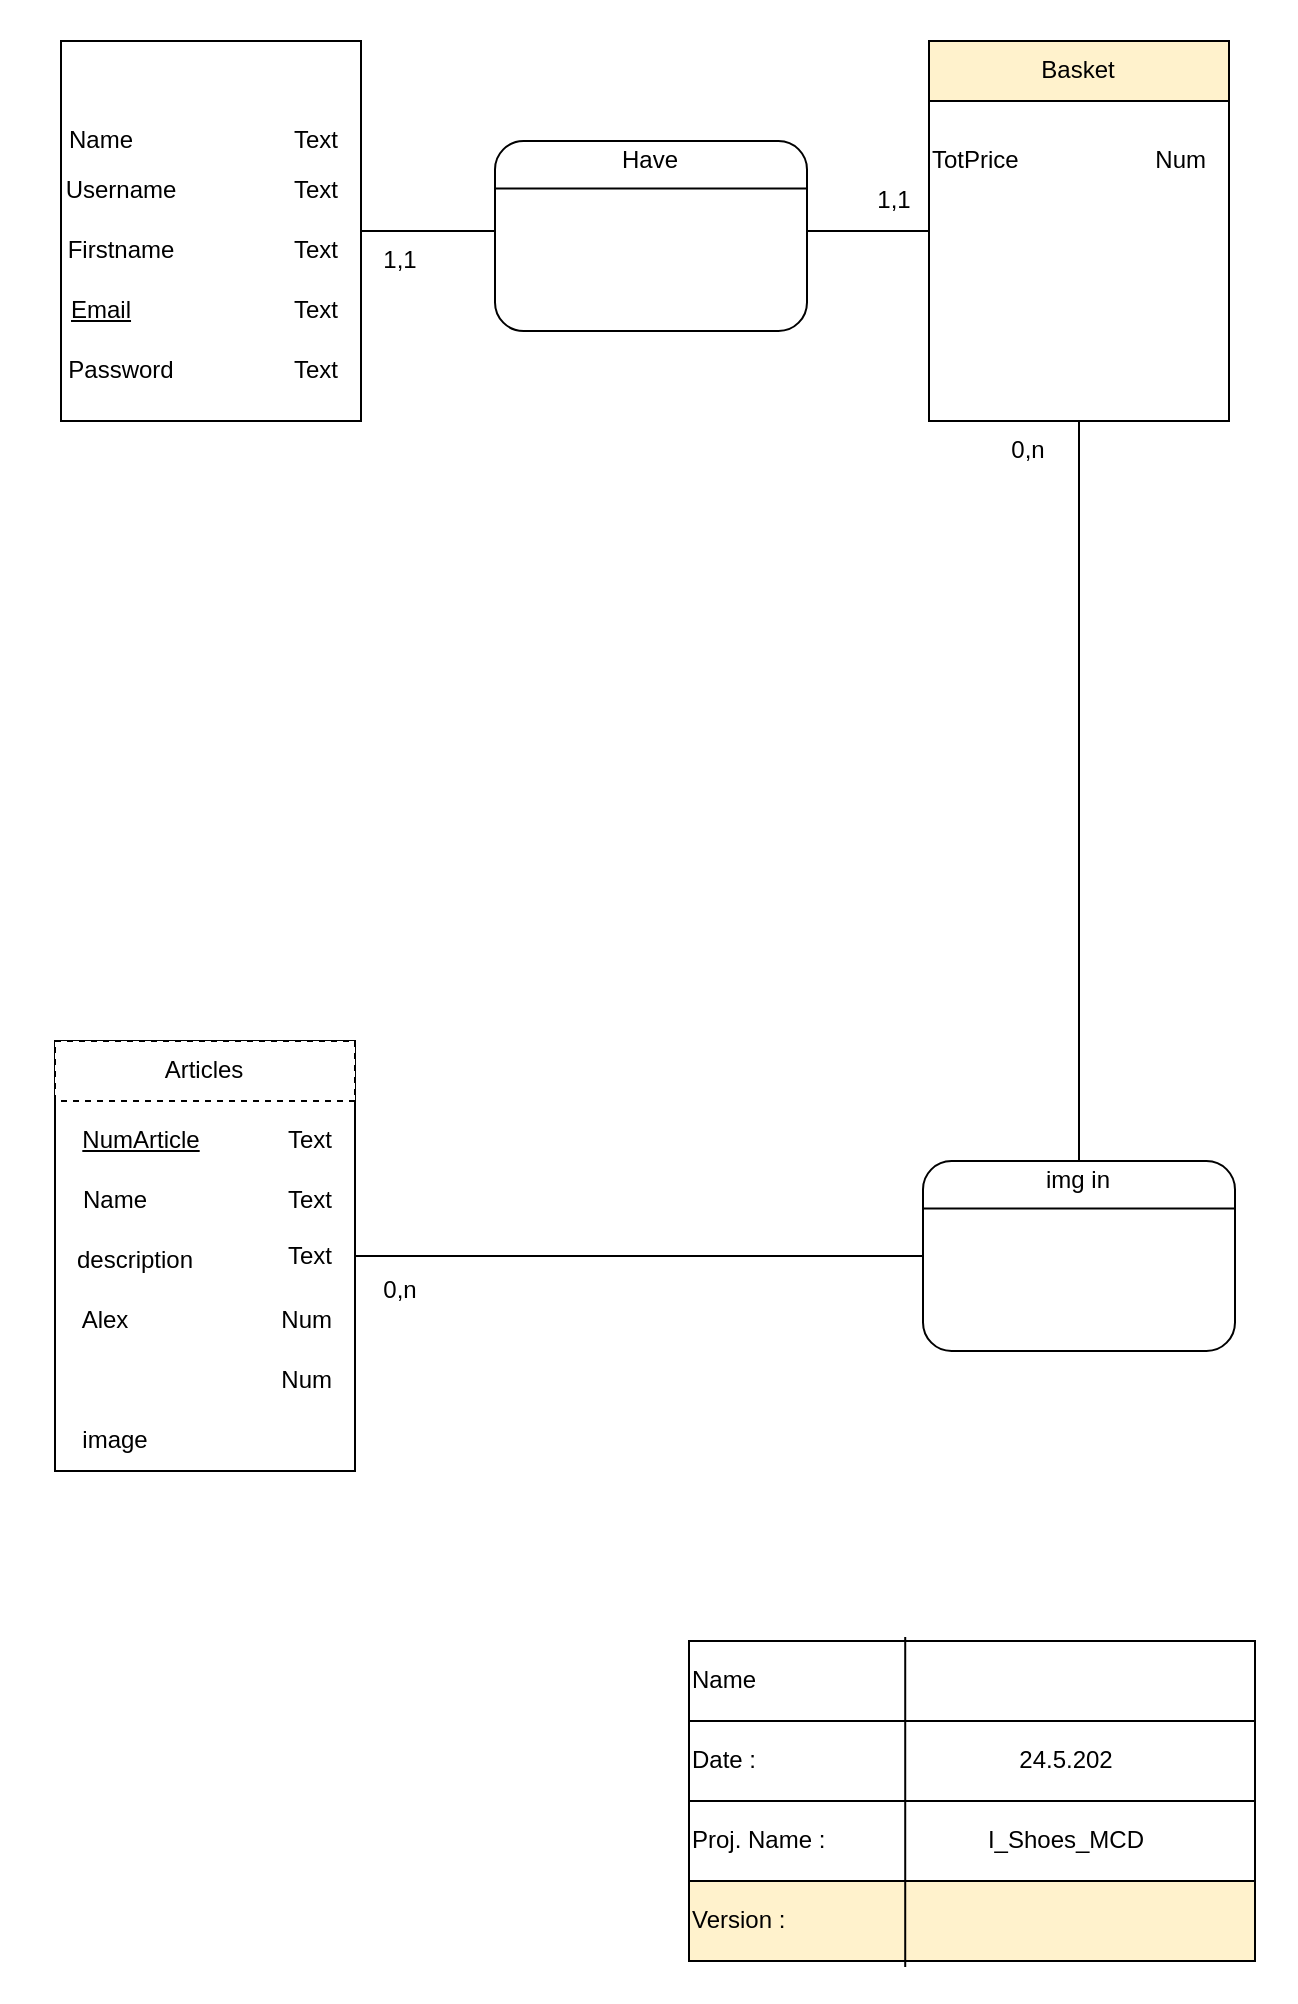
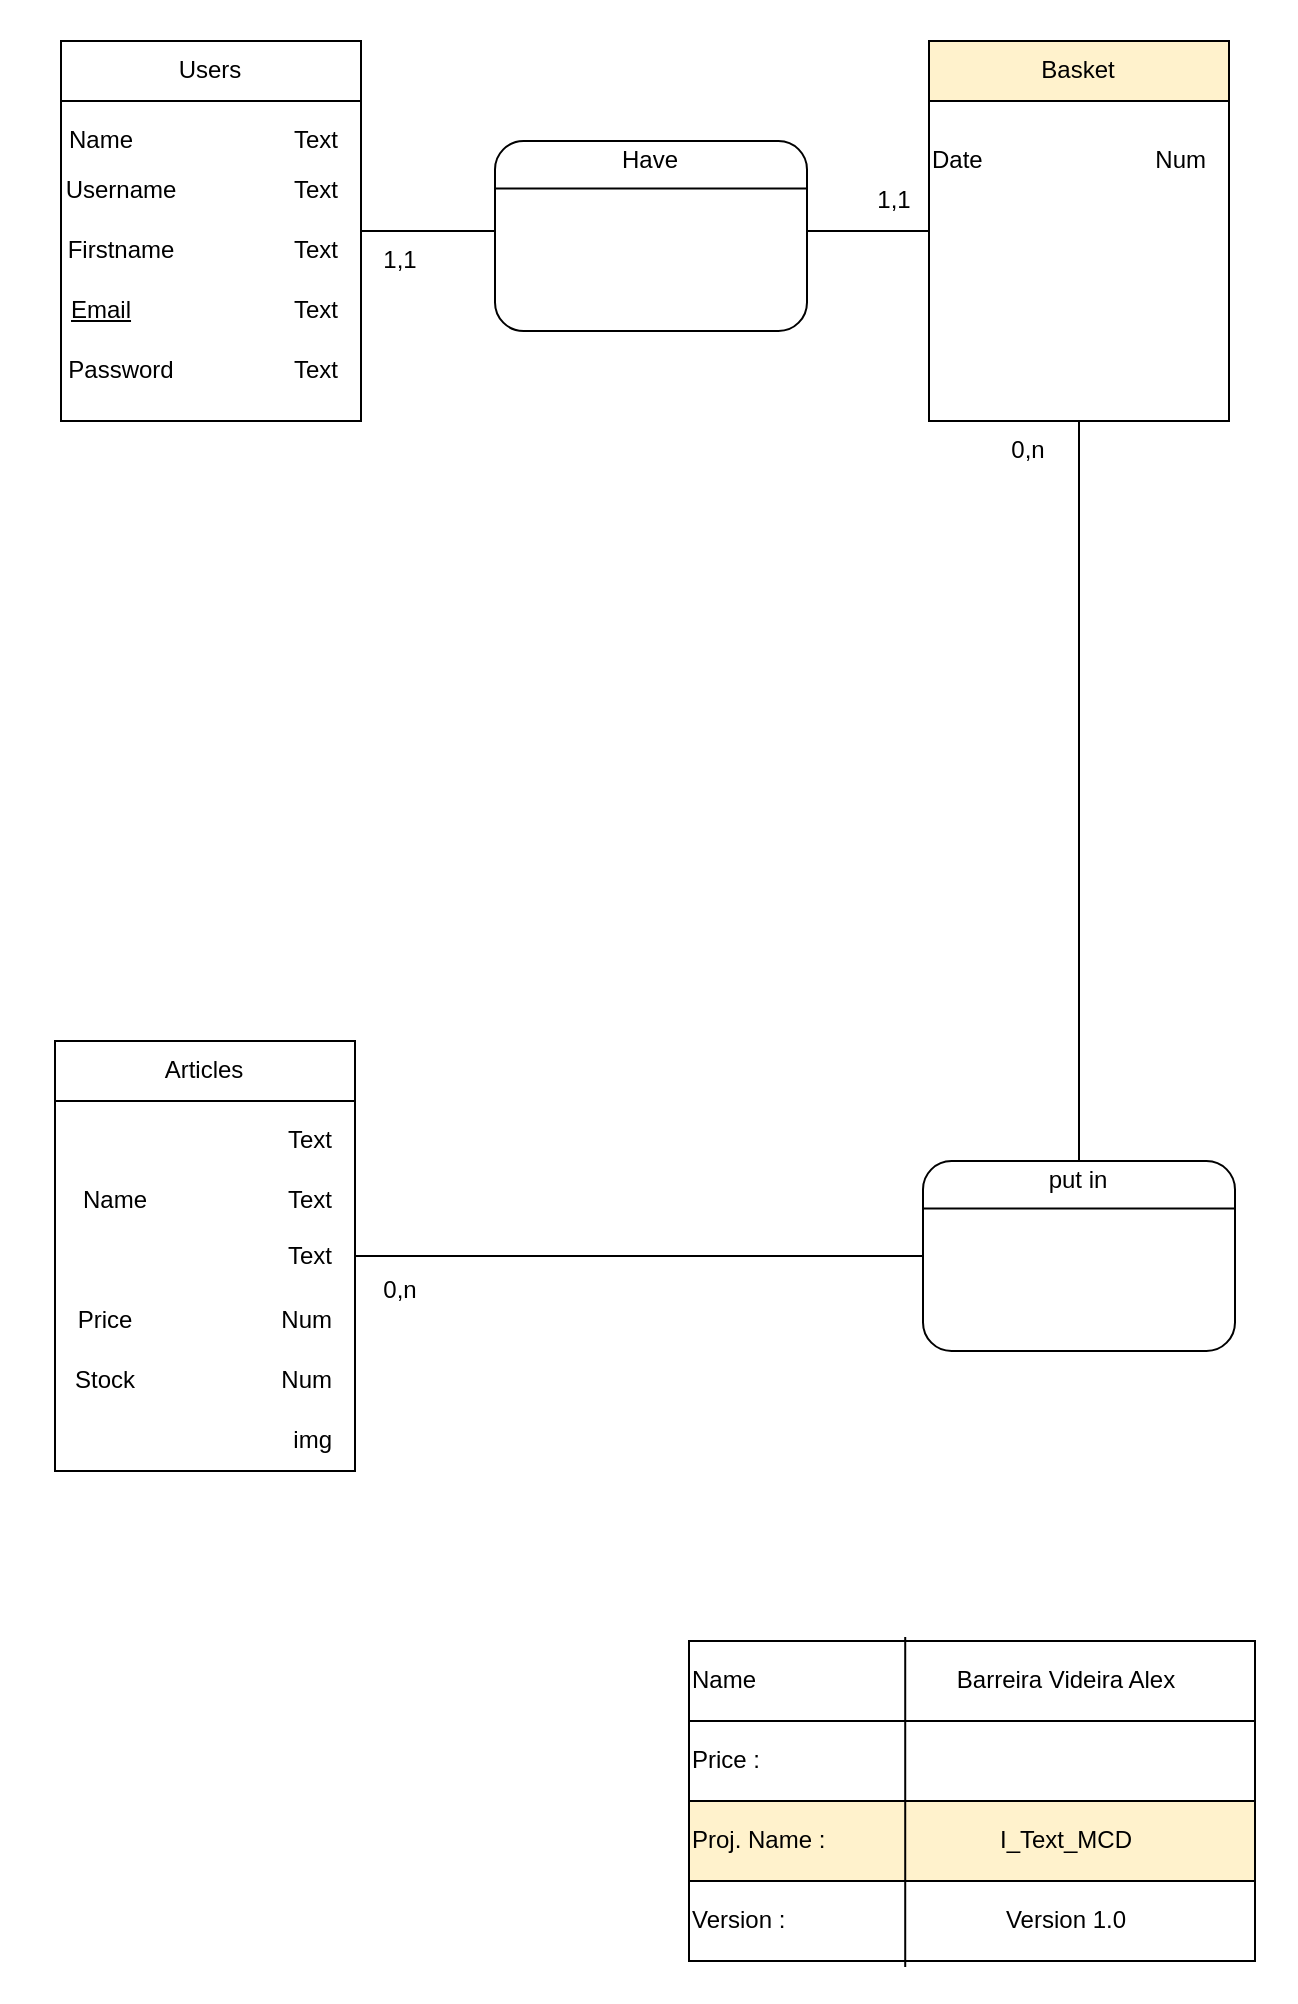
  <mxCell id="0" />
  <mxCell id="1" parent="0" />
  <mxCell id="2" style="edgeStyle=orthogonalEdgeStyle;rounded=0;orthogonalLoop=1;jettySize=auto;html=1;exitX=1;exitY=0.5;exitDx=0;exitDy=0;entryX=0;entryY=0.5;entryDx=0;entryDy=0;endArrow=none;endFill=0;" edge="1" parent="1" source="3" target="29"><mxGeometry relative="1" as="geometry" /></mxCell>
  <mxCell id="3" value="" style="rounded=0;whiteSpace=wrap;html=1;" parent="1" vertex="1"><mxGeometry x="30" y="20" width="150" height="190" as="geometry" /></mxCell>
+ <mxCell id="4" value="Users" style="rounded=0;whiteSpace=wrap;html=1;" parent="1" vertex="1"><mxGeometry x="30" y="20" width="150" height="30" as="geometry" /></mxCell>
  <mxCell id="5" value="Name" style="text;html=1;align=center;verticalAlign=middle;resizable=0;points=[];autosize=1;strokeColor=none;fillColor=none;" parent="1" vertex="1"><mxGeometry x="20" y="55" width="60" height="30" as="geometry" /></mxCell>
  <mxCell id="6" value="Username" style="text;html=1;align=center;verticalAlign=middle;resizable=0;points=[];autosize=1;strokeColor=none;fillColor=none;" parent="1" vertex="1"><mxGeometry x="20" y="80" width="80" height="30" as="geometry" /></mxCell>
  <mxCell id="7" value="Firstname" style="text;html=1;align=center;verticalAlign=middle;resizable=0;points=[];autosize=1;strokeColor=none;fillColor=none;" parent="1" vertex="1"><mxGeometry x="20" y="110" width="80" height="30" as="geometry" /></mxCell>
  <mxCell id="8" value="Email" style="text;html=1;align=center;verticalAlign=middle;resizable=0;points=[];autosize=1;strokeColor=none;fillColor=none;fontStyle=4" parent="1" vertex="1"><mxGeometry x="25" y="140" width="50" height="30" as="geometry" /></mxCell>
  <mxCell id="9" value="Password" style="text;html=1;align=center;verticalAlign=middle;resizable=0;points=[];autosize=1;strokeColor=none;fillColor=none;" parent="1" vertex="1"><mxGeometry x="20" y="170" width="80" height="30" as="geometry" /></mxCell>
  <mxCell id="10" value="Text" style="text;html=1;align=right;verticalAlign=middle;resizable=0;points=[];autosize=1;strokeColor=none;fillColor=none;" parent="1" vertex="1"><mxGeometry x="120" y="55" width="50" height="30" as="geometry" /></mxCell>
  <mxCell id="11" value="Text" style="text;html=1;align=right;verticalAlign=middle;resizable=0;points=[];autosize=1;strokeColor=none;fillColor=none;" parent="1" vertex="1"><mxGeometry x="120" y="80" width="50" height="30" as="geometry" /></mxCell>
  <mxCell id="12" value="Text" style="text;html=1;align=right;verticalAlign=middle;resizable=0;points=[];autosize=1;strokeColor=none;fillColor=none;" parent="1" vertex="1"><mxGeometry x="120" y="110" width="50" height="30" as="geometry" /></mxCell>
  <mxCell id="13" value="Text" style="text;html=1;align=right;verticalAlign=middle;resizable=0;points=[];autosize=1;strokeColor=none;fillColor=none;" parent="1" vertex="1"><mxGeometry x="120" y="140" width="50" height="30" as="geometry" /></mxCell>
  <mxCell id="14" value="Text" style="text;html=1;align=right;verticalAlign=middle;resizable=0;points=[];autosize=1;strokeColor=none;fillColor=none;" parent="1" vertex="1"><mxGeometry x="120" y="170" width="50" height="30" as="geometry" /></mxCell>
  <mxCell id="15" value="" style="rounded=0;whiteSpace=wrap;html=1;" parent="1" vertex="1"><mxGeometry x="27" y="520" width="150" height="215" as="geometry" /></mxCell>
- <mxCell id="16" value="Articles" style="rounded=0;whiteSpace=wrap;html=1;dashed=1;" parent="1" vertex="1"><mxGeometry x="27" y="520" width="150" height="30" as="geometry" /></mxCell>
- <mxCell id="17" value="NumArticle" style="text;html=1;align=center;verticalAlign=middle;resizable=0;points=[];autosize=1;strokeColor=none;fillColor=none;fontStyle=4" parent="1" vertex="1"><mxGeometry x="30" y="555" width="80" height="30" as="geometry" /></mxCell>
+ <mxCell id="16" value="Articles" style="rounded=0;whiteSpace=wrap;html=1;" parent="1" vertex="1"><mxGeometry x="27" y="520" width="150" height="30" as="geometry" /></mxCell>
  <mxCell id="18" value="Name" style="text;html=1;align=center;verticalAlign=middle;resizable=0;points=[];autosize=1;strokeColor=none;fillColor=none;fontStyle=0" parent="1" vertex="1"><mxGeometry x="27" y="585" width="60" height="30" as="geometry" /></mxCell>
- <mxCell id="19" value="description" style="text;html=1;align=center;verticalAlign=middle;resizable=0;points=[];autosize=1;strokeColor=none;fillColor=none;" parent="1" vertex="1"><mxGeometry x="27" y="615" width="80" height="30" as="geometry" /></mxCell>
- <mxCell id="20" value="Alex" style="text;html=1;align=center;verticalAlign=middle;resizable=0;points=[];autosize=1;strokeColor=none;fillColor=none;" parent="1" vertex="1"><mxGeometry x="27" y="645" width="50" height="30" as="geometry" /></mxCell>
+ <mxCell id="20" value="Price" style="text;html=1;align=center;verticalAlign=middle;resizable=0;points=[];autosize=1;strokeColor=none;fillColor=none;" parent="1" vertex="1"><mxGeometry x="27" y="645" width="50" height="30" as="geometry" /></mxCell>
+ <mxCell id="21" value="Stock" style="text;html=1;align=center;verticalAlign=middle;resizable=0;points=[];autosize=1;strokeColor=none;fillColor=none;" parent="1" vertex="1"><mxGeometry x="27" y="675" width="50" height="30" as="geometry" /></mxCell>
  <mxCell id="22" value="Text" style="text;html=1;align=right;verticalAlign=middle;resizable=0;points=[];autosize=1;strokeColor=none;fillColor=none;" parent="1" vertex="1"><mxGeometry x="117" y="555" width="50" height="30" as="geometry" /></mxCell>
  <mxCell id="23" value="Text" style="text;html=1;align=right;verticalAlign=middle;resizable=0;points=[];autosize=1;strokeColor=none;fillColor=none;" parent="1" vertex="1"><mxGeometry x="117" y="585" width="50" height="30" as="geometry" /></mxCell>
  <mxCell id="24" value="Text" style="text;html=1;align=right;verticalAlign=middle;resizable=0;points=[];autosize=1;strokeColor=none;fillColor=none;" parent="1" vertex="1"><mxGeometry x="117" y="612.5" width="50" height="30" as="geometry" /></mxCell>
  <mxCell id="25" value="Num" style="text;html=1;align=right;verticalAlign=middle;resizable=0;points=[];autosize=1;strokeColor=none;fillColor=none;" parent="1" vertex="1"><mxGeometry x="117" y="645" width="50" height="30" as="geometry" /></mxCell>
  <mxCell id="26" value="Num" style="text;html=1;align=right;verticalAlign=middle;resizable=0;points=[];autosize=1;strokeColor=none;fillColor=none;" parent="1" vertex="1"><mxGeometry x="117" y="675" width="50" height="30" as="geometry" /></mxCell>
- <mxCell id="27" value="image" style="text;html=1;align=center;verticalAlign=middle;resizable=0;points=[];autosize=1;strokeColor=none;fillColor=none;" parent="1" vertex="1"><mxGeometry x="27" y="705" width="60" height="30" as="geometry" /></mxCell>
+ <mxCell id="28" value="img" style="text;html=1;align=right;verticalAlign=middle;resizable=0;points=[];autosize=1;strokeColor=none;fillColor=none;" parent="1" vertex="1"><mxGeometry x="127" y="705" width="40" height="30" as="geometry" /></mxCell>
  <mxCell id="29" value="" style="rounded=0;whiteSpace=wrap;html=1;" parent="1" vertex="1"><mxGeometry x="464" y="20" width="150" height="190" as="geometry" /></mxCell>
  <mxCell id="30" value="Basket" style="rounded=0;whiteSpace=wrap;html=1;fillColor=#fff2cc;" parent="1" vertex="1"><mxGeometry x="464" y="20" width="150" height="30" as="geometry" /></mxCell>
  <mxCell id="31" value="Num" style="text;html=1;align=right;verticalAlign=middle;resizable=0;points=[];autosize=1;strokeColor=none;fillColor=none;" parent="1" vertex="1"><mxGeometry x="554" y="65" width="50" height="30" as="geometry" /></mxCell>
- <mxCell id="32" value="TotPrice" style="text;html=1;align=left;verticalAlign=middle;resizable=0;points=[];autosize=1;strokeColor=none;fillColor=none;" parent="1" vertex="1"><mxGeometry x="464" y="65" width="70" height="30" as="geometry" /></mxCell>
+ <mxCell id="32" value="Date" style="text;html=1;align=left;verticalAlign=middle;resizable=0;points=[];autosize=1;strokeColor=none;fillColor=none;" parent="1" vertex="1"><mxGeometry x="464" y="65" width="70" height="30" as="geometry" /></mxCell>
  <mxCell id="33" style="edgeStyle=orthogonalEdgeStyle;rounded=0;orthogonalLoop=1;jettySize=auto;html=1;exitX=0.5;exitY=0;exitDx=0;exitDy=0;entryX=0.5;entryY=1;entryDx=0;entryDy=0;endArrow=none;endFill=0;" parent="1" source="34" target="29" edge="1"><mxGeometry relative="1" as="geometry"><mxPoint x="542" y="400" as="targetPoint" /></mxGeometry></mxCell>
  <mxCell id="34" value="" style="rounded=1;whiteSpace=wrap;html=1;direction=east;" parent="1" vertex="1"><mxGeometry x="461" y="580" width="156" height="95" as="geometry" /></mxCell>
  <mxCell id="35" value="" style="endArrow=none;html=1;rounded=0;exitX=0;exitY=0.25;exitDx=0;exitDy=0;entryX=1;entryY=0.25;entryDx=0;entryDy=0;" parent="1" source="34" target="34" edge="1"><mxGeometry width="50" height="50" relative="1" as="geometry"><mxPoint x="541" y="782.5" as="sourcePoint" /><mxPoint x="591" y="732.5" as="targetPoint" /></mxGeometry></mxCell>
  <mxCell id="36" value="" style="endArrow=none;html=1;rounded=0;exitX=1;exitY=0.5;exitDx=0;exitDy=0;entryX=0;entryY=0.5;entryDx=0;entryDy=0;" parent="1" source="15" target="34" edge="1"><mxGeometry width="50" height="50" relative="1" as="geometry"><mxPoint x="237" y="610" as="sourcePoint" /><mxPoint x="287" y="560" as="targetPoint" /></mxGeometry></mxCell>
- <mxCell id="37" value="img in" style="text;html=1;strokeColor=none;fillColor=none;align=center;verticalAlign=middle;whiteSpace=wrap;rounded=0;" parent="1" vertex="1"><mxGeometry x="509" y="575" width="60" height="30" as="geometry" /></mxCell>
+ <mxCell id="37" value="put in" style="text;html=1;strokeColor=none;fillColor=none;align=center;verticalAlign=middle;whiteSpace=wrap;rounded=0;" parent="1" vertex="1"><mxGeometry x="509" y="575" width="60" height="30" as="geometry" /></mxCell>
  <mxCell id="38" value="" style="rounded=1;whiteSpace=wrap;html=1;direction=east;" vertex="1" parent="1"><mxGeometry x="247" y="70" width="156" height="95" as="geometry" /></mxCell>
  <mxCell id="39" value="" style="endArrow=none;html=1;rounded=0;exitX=0;exitY=0.25;exitDx=0;exitDy=0;entryX=1;entryY=0.25;entryDx=0;entryDy=0;" edge="1" parent="1" source="38" target="38"><mxGeometry width="50" height="50" relative="1" as="geometry"><mxPoint x="327" y="272.5" as="sourcePoint" /><mxPoint x="377" y="222.5" as="targetPoint" /></mxGeometry></mxCell>
  <mxCell id="40" value="Have" style="text;html=1;strokeColor=none;fillColor=none;align=center;verticalAlign=middle;whiteSpace=wrap;rounded=0;" vertex="1" parent="1"><mxGeometry x="295" y="65" width="60" height="30" as="geometry" /></mxCell>
  <mxCell id="41" value="1,1" style="text;html=1;strokeColor=none;fillColor=none;align=center;verticalAlign=middle;whiteSpace=wrap;rounded=0;" vertex="1" parent="1"><mxGeometry x="417" y="85" width="60" height="30" as="geometry" /></mxCell>
  <mxCell id="42" value="1,1" style="text;html=1;strokeColor=none;fillColor=none;align=center;verticalAlign=middle;whiteSpace=wrap;rounded=0;" vertex="1" parent="1"><mxGeometry x="170" y="115" width="60" height="30" as="geometry" /></mxCell>
  <mxCell id="43" value="0,n" style="text;html=1;strokeColor=none;fillColor=none;align=center;verticalAlign=middle;whiteSpace=wrap;rounded=0;" vertex="1" parent="1"><mxGeometry x="484" y="210" width="60" height="30" as="geometry" /></mxCell>
  <mxCell id="44" value="0,n" style="text;html=1;strokeColor=none;fillColor=none;align=center;verticalAlign=middle;whiteSpace=wrap;rounded=0;" vertex="1" parent="1"><mxGeometry x="170" y="630" width="60" height="30" as="geometry" /></mxCell>
  <mxCell id="45" value="Name" style="rounded=0;whiteSpace=wrap;html=1;align=left;" vertex="1" parent="1"><mxGeometry x="344" y="820" width="283" height="40" as="geometry" /></mxCell>
- <mxCell id="46" value="Date :" style="rounded=0;whiteSpace=wrap;html=1;align=left;" vertex="1" parent="1"><mxGeometry x="344" y="860" width="283" height="40" as="geometry" /></mxCell>
- <mxCell id="47" value="Proj. Name :" style="rounded=0;whiteSpace=wrap;html=1;align=left;" vertex="1" parent="1"><mxGeometry x="344" y="900" width="283" height="40" as="geometry" /></mxCell>
- <mxCell id="48" value="Version :" style="rounded=0;whiteSpace=wrap;html=1;align=left;fillColor=#fff2cc;" vertex="1" parent="1"><mxGeometry x="344" y="940" width="283" height="40" as="geometry" /></mxCell>
+ <mxCell id="46" value="Price :" style="rounded=0;whiteSpace=wrap;html=1;align=left;" vertex="1" parent="1"><mxGeometry x="344" y="860" width="283" height="40" as="geometry" /></mxCell>
+ <mxCell id="47" value="Proj. Name :" style="rounded=0;whiteSpace=wrap;html=1;align=left;fillColor=#fff2cc;" vertex="1" parent="1"><mxGeometry x="344" y="900" width="283" height="40" as="geometry" /></mxCell>
+ <mxCell id="48" value="Version :" style="rounded=0;whiteSpace=wrap;html=1;align=left;" vertex="1" parent="1"><mxGeometry x="344" y="940" width="283" height="40" as="geometry" /></mxCell>
  <mxCell id="49" value="" style="endArrow=none;html=1;rounded=0;exitX=0.382;exitY=1.075;exitDx=0;exitDy=0;entryX=0.382;entryY=-0.05;entryDx=0;entryDy=0;entryPerimeter=0;exitPerimeter=0;" edge="1" parent="1" source="48" target="45"><mxGeometry width="50" height="50" relative="1" as="geometry"><mxPoint x="377" y="670" as="sourcePoint" /><mxPoint x="427" y="620" as="targetPoint" /></mxGeometry></mxCell>
- <mxCell id="51" value="24.5.202" style="text;html=1;strokeColor=none;fillColor=none;align=center;verticalAlign=middle;whiteSpace=wrap;rounded=0;" vertex="1" parent="1"><mxGeometry x="449" y="865" width="168" height="30" as="geometry" /></mxCell>
- <mxCell id="52" value="I_Shoes_MCD" style="text;html=1;strokeColor=none;fillColor=none;align=center;verticalAlign=middle;whiteSpace=wrap;rounded=0;" vertex="1" parent="1"><mxGeometry x="449" y="905" width="168" height="30" as="geometry" /></mxCell>
+ <mxCell id="50" value="Barreira Videira Alex" style="text;html=1;strokeColor=none;fillColor=none;align=center;verticalAlign=middle;whiteSpace=wrap;rounded=0;" vertex="1" parent="1"><mxGeometry x="449" y="825" width="168" height="30" as="geometry" /></mxCell>
+ <mxCell id="52" value="I_Text_MCD" style="text;html=1;strokeColor=none;fillColor=none;align=center;verticalAlign=middle;whiteSpace=wrap;rounded=0;" vertex="1" parent="1"><mxGeometry x="449" y="905" width="168" height="30" as="geometry" /></mxCell>
+ <mxCell id="53" value="Version 1.0" style="text;html=1;strokeColor=none;fillColor=none;align=center;verticalAlign=middle;whiteSpace=wrap;rounded=0;" vertex="1" parent="1"><mxGeometry x="449" y="945" width="168" height="30" as="geometry" /></mxCell>
